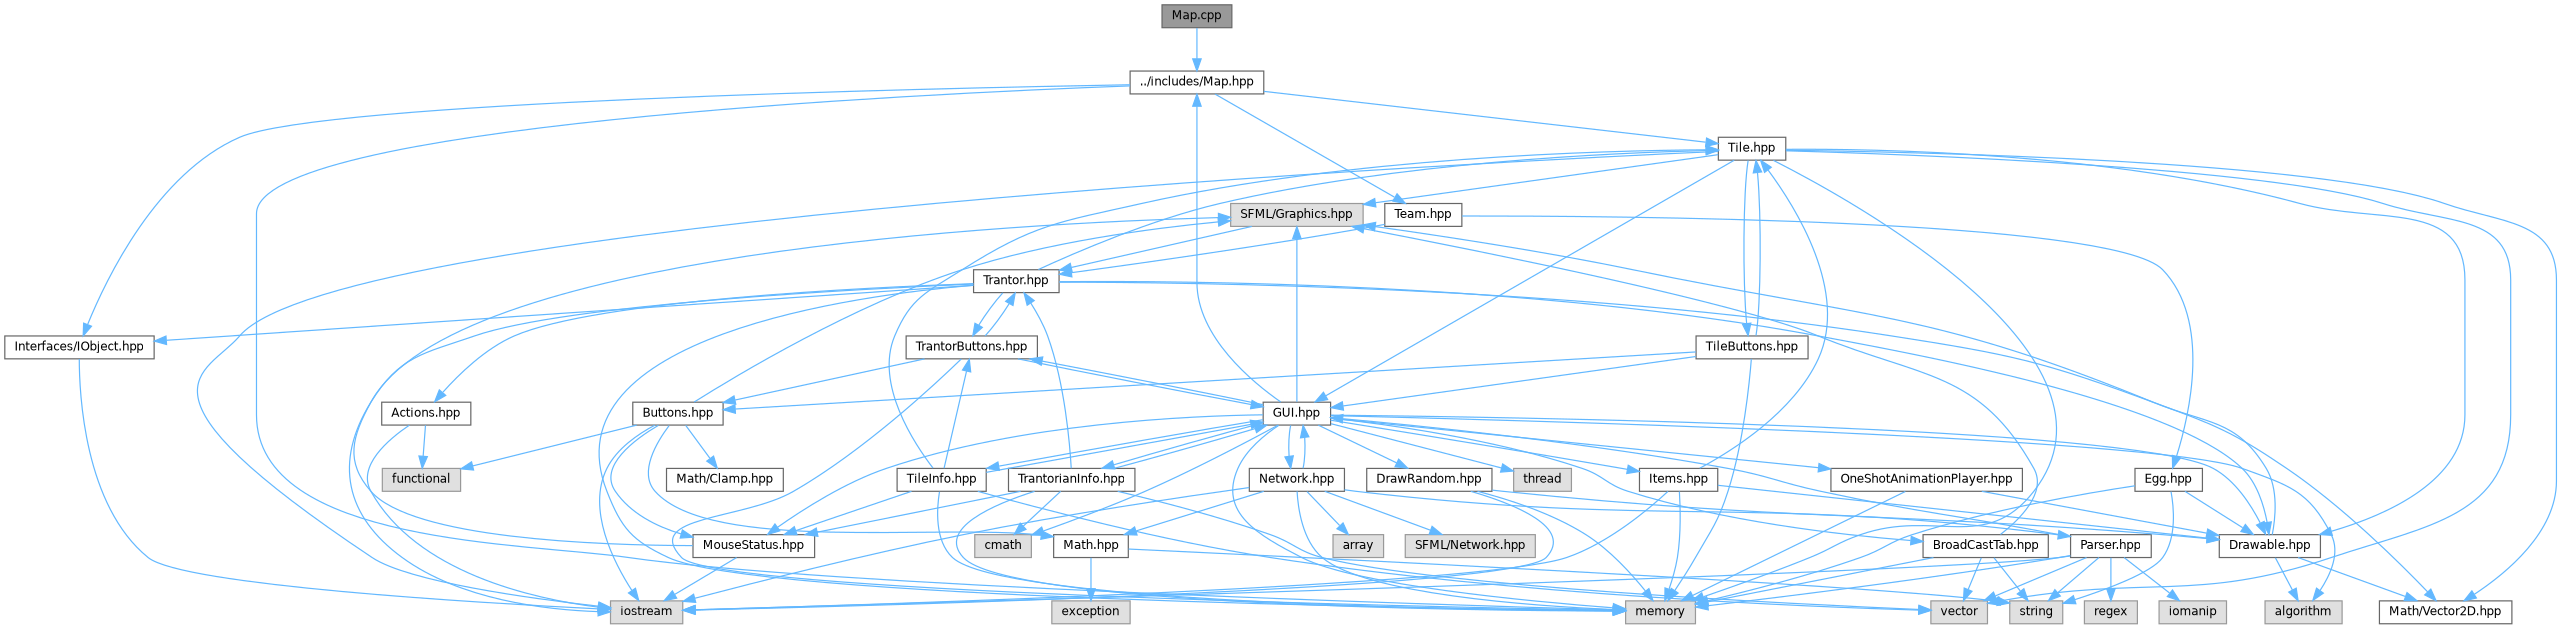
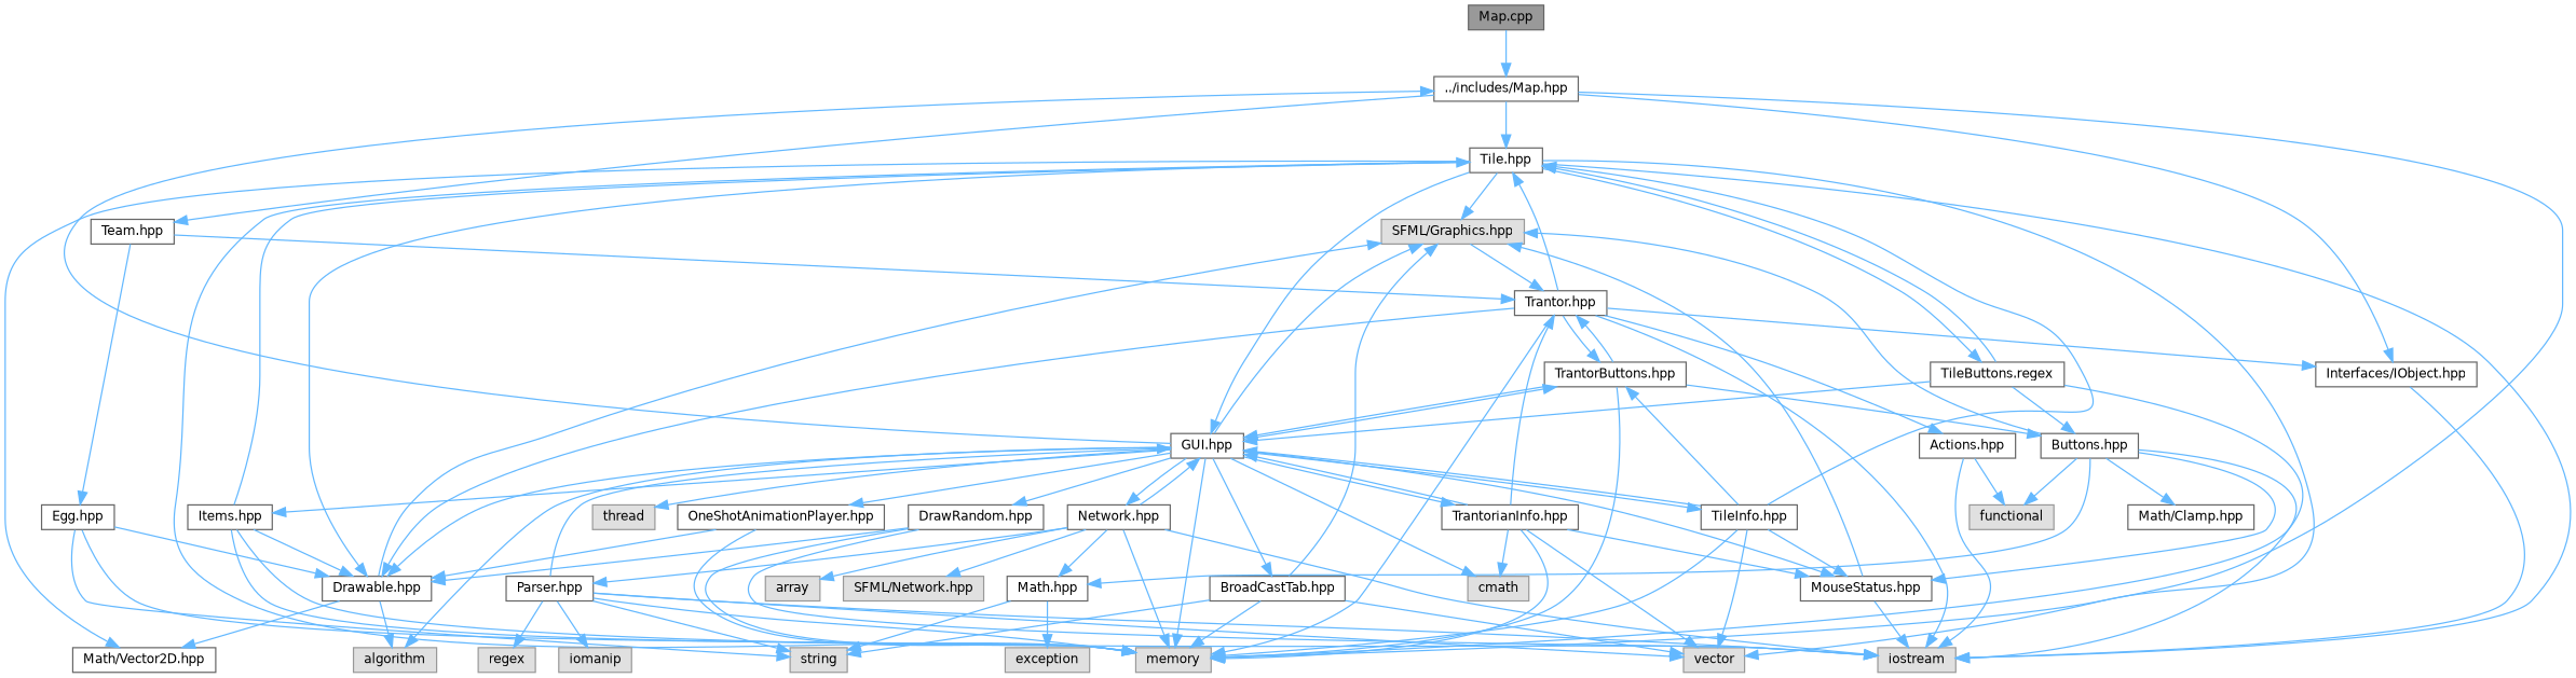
  digraph {
    node [color=grey40 fillcolor=white fontname=Helvetica fontsize=10 shape=box style=filled]
    edge [color=steelblue1 fontname=Helvetica fontsize=10 labelfontname=Helvetica labelfontsize=10 style=solid]
    n1 [color=gray40 fillcolor=grey60 fontcolor=black height=0.2 label="Map.cpp" width=0.4]
    n2 [height=0.2 label="../includes/Map.hpp" width=0.4]
    n3 [color=grey60 fillcolor="#E0E0E0" height=0.2 label=memory width=0.4]
    n4 [height=0.2 label="Interfaces/IObject.hpp" width=0.4]
    n5 [height=0.2 label="Tile.hpp" width=0.4]
    n6 [height=0.2 label="Team.hpp" width=0.4]
    n7 [color=grey60 fillcolor="#E0E0E0" height=0.2 label=iostream width=0.4]
    n8 [color=grey60 fillcolor="#E0E0E0" height=0.2 label=vector width=0.4]
    n9 [color=grey60 fillcolor="#E0E0E0" height=0.2 label="SFML/Graphics.hpp" width=0.4]
    n10 [height=0.2 label="Math/Vector2D.hpp" width=0.4]
    n11 [height=0.2 label="GUI.hpp" width=0.4]
    n12 [height=0.2 label="Drawable.hpp" width=0.4]
-   n13 [height=0.2 label="TileButtons.hpp" width=0.4]
+   n13 [height=0.2 label="TileButtons.regex" width=0.4]
    n14 [height=0.2 label="Trantor.hpp" width=0.4]
    n15 [height=0.2 label="Egg.hpp" width=0.4]
    n16 [color=grey60 fillcolor="#E0E0E0" height=0.2 label=thread width=0.4]
    n17 [height=0.2 label="MouseStatus.hpp" width=0.4]
    n18 [color=grey60 fillcolor="#E0E0E0" height=0.2 label=algorithm width=0.4]
    n19 [height=0.2 label="Network.hpp" width=0.4]
    n20 [height=0.2 label="Items.hpp" width=0.4]
    n21 [height=0.2 label="TrantorianInfo.hpp" width=0.4]
    n22 [height=0.2 label="TrantorButtons.hpp" width=0.4]
    n23 [color=grey60 fillcolor="#E0E0E0" height=0.2 label=cmath width=0.4]
    n24 [height=0.2 label="TileInfo.hpp" width=0.4]
    n25 [height=0.2 label="DrawRandom.hpp" width=0.4]
    n26 [height=0.2 label="BroadCastTab.hpp" width=0.4]
    n27 [height=0.2 label="OneShotAnimationPlayer.hpp" width=0.4]
    n28 [height=0.2 label="Buttons.hpp" width=0.4]
    n29 [color=grey60 fillcolor="#E0E0E0" height=0.2 label=array width=0.4]
    n30 [height=0.2 label="Math.hpp" width=0.4]
    n31 [height=0.2 label="Parser.hpp" width=0.4]
    n32 [color=grey60 fillcolor="#E0E0E0" height=0.2 label="SFML/Network.hpp" width=0.4]
    n33 [color=grey60 fillcolor="#E0E0E0" height=0.2 label=string width=0.4]
    n34 [color=grey60 fillcolor="#E0E0E0" height=0.2 label=exception width=0.4]
    n35 [color=grey60 fillcolor="#E0E0E0" height=0.2 label=iomanip width=0.4]
    n36 [color=grey60 fillcolor="#E0E0E0" height=0.2 label=regex width=0.4]
    n37 [height=0.2 label="Actions.hpp" width=0.4]
    n38 [color=grey60 fillcolor="#E0E0E0" height=0.2 label=functional width=0.4]
    n39 [height=0.2 label="Math/Clamp.hpp" width=0.4]
    n1 -> n2
    n2 -> n3
    n2 -> n4
    n2 -> n5
    n2 -> n6
    n4 -> n7
    n5 -> n3
    n5 -> n7
    n5 -> n8
    n5 -> n9
    n5 -> n10
    n5 -> n11
    n5 -> n12
    n5 -> n13
    n6 -> n14
    n6 -> n15
    n9 -> n14
    n11 -> n2
    n11 -> n3
    n11 -> n9
    n11 -> n12
    n11 -> n16
    n11 -> n17
    n11 -> n18
    n11 -> n19
    n11 -> n20
    n11 -> n21
    n11 -> n22
    n11 -> n23
    n11 -> n24
    n11 -> n25
    n11 -> n26
    n11 -> n27
    n12 -> n9
    n12 -> n10
    n12 -> n18
    n13 -> n3
    n13 -> n5
    n13 -> n11
    n13 -> n28
    n14 -> n3
    n14 -> n4
    n14 -> n5
    n14 -> n7
-   n14 -> n10
    n14 -> n12
    n14 -> n22
    n14 -> n37
    n15 -> n3
    n15 -> n12
    n15 -> n33
    n17 -> n7
    n17 -> n9
    n19 -> n3
    n19 -> n7
    n19 -> n11
    n19 -> n29
    n19 -> n30
    n19 -> n31
    n19 -> n32
    n20 -> n3
    n20 -> n5
    n20 -> n7
    n20 -> n12
    n21 -> n3
    n21 -> n8
    n21 -> n11
    n21 -> n14
    n21 -> n17
    n21 -> n23
    n22 -> n3
    n22 -> n11
    n22 -> n14
    n22 -> n28
    n24 -> n3
    n24 -> n5
    n24 -> n8
    n24 -> n11
    n24 -> n17
    n24 -> n22
    n25 -> n3
    n25 -> n7
    n25 -> n12
    n26 -> n3
    n26 -> n8
    n26 -> n9
    n26 -> n33
    n27 -> n3
    n27 -> n12
    n28 -> n7
    n28 -> n9
    n28 -> n17
    n28 -> n30
    n28 -> n38
    n28 -> n39
    n30 -> n33
    n30 -> n34
    n31 -> n3
    n31 -> n7
    n31 -> n8
    n31 -> n11
    n31 -> n33
    n31 -> n35
    n31 -> n36
    n37 -> n7
    n37 -> n38
  }
